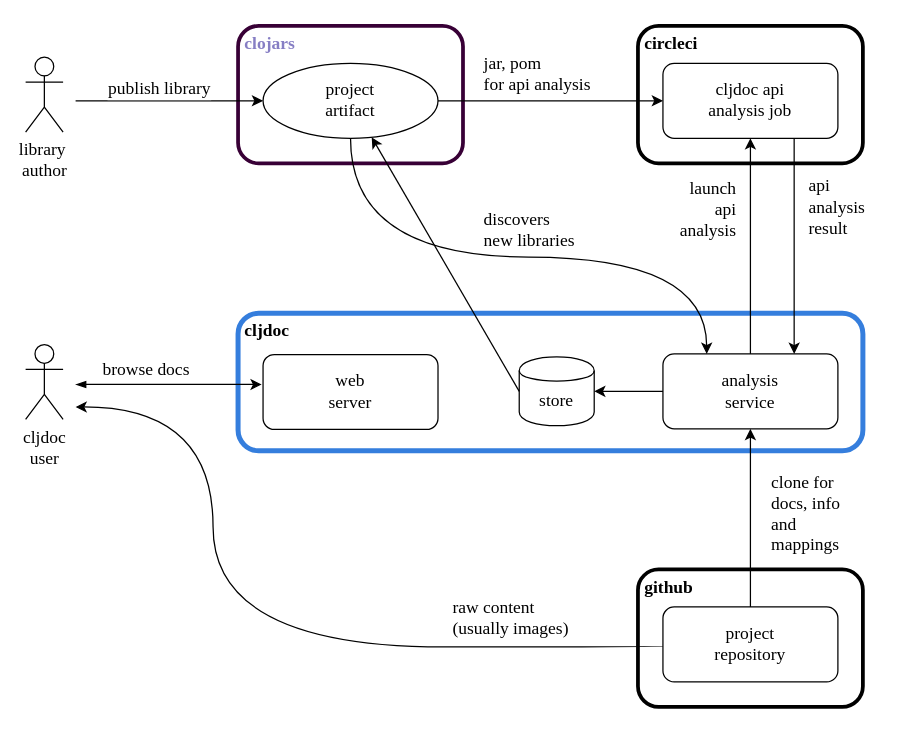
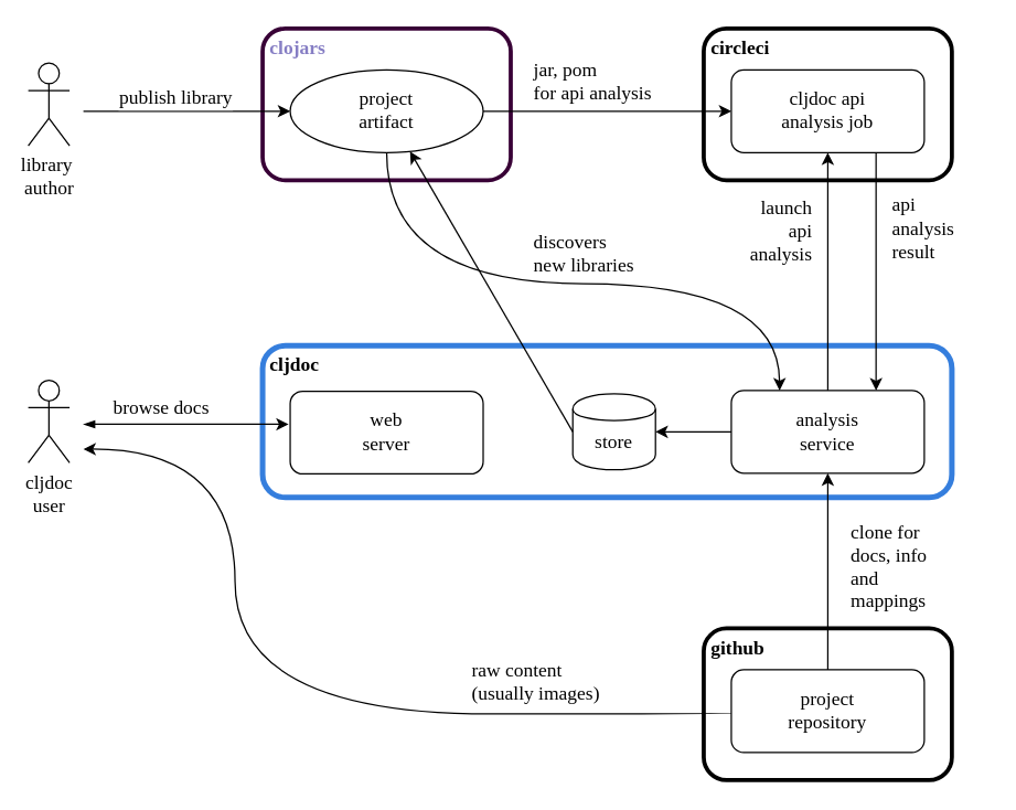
  <mxCell id="0" />
  <mxCell id="1" parent="0" />
  <mxCell id="2" value="library&amp;nbsp;&lt;br style=&quot;font-size: 14px;&quot;&gt;author" style="shape=umlActor;verticalLabelPosition=bottom;labelBackgroundColor=#ffffff;verticalAlign=top;html=1;fontFamily=Verdana;fontSize=14;" parent="1" vertex="1"><mxGeometry x="20" y="45" width="30" height="60" as="geometry" /></mxCell>
  <mxCell id="3" value="cljdoc&lt;br style=&quot;font-size: 14px;&quot;&gt;user" style="shape=umlActor;verticalLabelPosition=bottom;labelBackgroundColor=#ffffff;verticalAlign=top;html=1;outlineConnect=0;fontFamily=Verdana;fontSize=14;" parent="1" vertex="1"><mxGeometry x="20" y="275" width="30" height="60" as="geometry" /></mxCell>
  <mxCell id="4" value="&lt;font color=&quot;#867ec4&quot;&gt;&amp;nbsp;&lt;b&gt;clojars&lt;/b&gt;&lt;/font&gt;" style="rounded=1;whiteSpace=wrap;html=1;align=left;horizontal=1;verticalAlign=top;fontFamily=Verdana;fontSize=14;fillColor=none;strokeWidth=3;strokeColor=#380036;" parent="1" vertex="1"><mxGeometry x="190" y="20" width="180" height="110" as="geometry" /></mxCell>
  <mxCell id="5" value="project&lt;br style=&quot;font-size: 14px;&quot;&gt;artifact" style="ellipse;whiteSpace=wrap;html=1;fontFamily=Verdana;fontSize=14;" parent="1" vertex="1"><mxGeometry x="210" y="50" width="140" height="60" as="geometry" /></mxCell>
  <mxCell id="6" value="" style="endArrow=classic;html=1;entryX=0;entryY=0.5;entryDx=0;entryDy=0;fontFamily=Verdana;fontSize=14;" parent="1" target="5" edge="1"><mxGeometry width="50" height="50" relative="1" as="geometry"><mxPoint x="60" y="80" as="sourcePoint" /><mxPoint x="70" y="500" as="targetPoint" /></mxGeometry></mxCell>
  <mxCell id="7" value="publish library" style="text;html=1;resizable=0;points=[];align=center;verticalAlign=middle;labelBackgroundColor=#ffffff;fontFamily=Verdana;fontSize=14;" parent="6" vertex="1" connectable="0"><mxGeometry x="-0.267" y="-1" relative="1" as="geometry"><mxPoint x="11" y="-11" as="offset" /></mxGeometry></mxCell>
  <mxCell id="8" value="&lt;b&gt;&amp;nbsp;circleci&lt;/b&gt;" style="rounded=1;whiteSpace=wrap;html=1;align=left;horizontal=1;verticalAlign=top;fontFamily=Verdana;fontSize=14;fillColor=none;strokeWidth=3;" parent="1" vertex="1"><mxGeometry x="510" y="20" width="180" height="110" as="geometry" /></mxCell>
  <mxCell id="9" value="cljdoc api&lt;br style=&quot;font-size: 14px&quot;&gt;analysis job" style="rounded=1;whiteSpace=wrap;html=1;fontFamily=Verdana;fontSize=14;" parent="1" vertex="1"><mxGeometry x="530" y="50" width="140" height="60" as="geometry" /></mxCell>
  <mxCell id="10" value="" style="endArrow=classic;html=1;exitX=1;exitY=0.5;exitDx=0;exitDy=0;entryX=0;entryY=0.5;entryDx=0;entryDy=0;fontFamily=Verdana;fontSize=14;" parent="1" source="5" target="9" edge="1"><mxGeometry width="50" height="50" relative="1" as="geometry"><mxPoint x="20" y="550" as="sourcePoint" /><mxPoint x="70" y="500" as="targetPoint" /></mxGeometry></mxCell>
  <mxCell id="11" value="jar, pom&lt;br style=&quot;font-size: 14px&quot;&gt;for api analysis" style="text;html=1;resizable=0;points=[];autosize=1;align=left;verticalAlign=top;spacingTop=-4;fontFamily=Verdana;fontSize=14;" parent="1" vertex="1"><mxGeometry x="385" y="40" width="120" height="40" as="geometry" /></mxCell>
  <mxCell id="12" value="&lt;b&gt;&amp;nbsp;cljdoc&lt;/b&gt;" style="rounded=1;whiteSpace=wrap;html=1;align=left;horizontal=1;verticalAlign=top;fontFamily=Verdana;fontSize=14;strokeColor=#357edd;strokeWidth=4;" parent="1" vertex="1"><mxGeometry x="190" y="250" width="500" height="110" as="geometry" /></mxCell>
  <mxCell id="13" value="" style="endArrow=classic;html=1;fontFamily=Verdana;fontSize=14;entryX=-0.008;entryY=0.4;entryDx=0;entryDy=0;entryPerimeter=0;startArrow=blockThin;startFill=1;" parent="1" target="14" edge="1"><mxGeometry width="50" height="50" relative="1" as="geometry"><mxPoint x="60" y="307" as="sourcePoint" /><mxPoint x="60" y="395" as="targetPoint" /></mxGeometry></mxCell>
  <mxCell id="14" value="web&lt;br&gt;server" style="rounded=1;whiteSpace=wrap;html=1;fontFamily=Verdana;fontSize=14;" parent="1" vertex="1"><mxGeometry x="210" y="283" width="140" height="60" as="geometry" /></mxCell>
  <mxCell id="15" value="store" style="shape=cylinder;whiteSpace=wrap;html=1;boundedLbl=1;backgroundOutline=1;fontFamily=Verdana;fontSize=14;" parent="1" vertex="1"><mxGeometry x="415" y="285" width="60" height="55" as="geometry" /></mxCell>
  <mxCell id="16" style="edgeStyle=orthogonalEdgeStyle;rounded=0;orthogonalLoop=1;jettySize=auto;html=1;exitX=0.5;exitY=0;exitDx=0;exitDy=0;entryX=0.5;entryY=1;entryDx=0;entryDy=0;" edge="1" parent="1" source="17" target="9"><mxGeometry relative="1" as="geometry" /></mxCell>
  <mxCell id="17" value="analysis &lt;br&gt;service" style="rounded=1;whiteSpace=wrap;html=1;fontFamily=Verdana;fontSize=14;" parent="1" vertex="1"><mxGeometry x="530" y="282.5" width="140" height="60" as="geometry" /></mxCell>
  <mxCell id="18" value="" style="endArrow=classic;html=1;fontFamily=Verdana;fontSize=14;exitX=0;exitY=0.5;exitDx=0;exitDy=0;entryX=1;entryY=0.5;entryDx=0;entryDy=0;" parent="1" source="17" target="15" edge="1"><mxGeometry width="50" height="50" relative="1" as="geometry"><mxPoint x="10" y="445" as="sourcePoint" /><mxPoint x="480" y="313" as="targetPoint" /></mxGeometry></mxCell>
  <mxCell id="19" value="" style="endArrow=classic;html=1;fontFamily=Verdana;fontSize=14;exitX=0;exitY=0.5;exitDx=0;exitDy=0;" parent="1" source="15" target="5" edge="1"><mxGeometry width="50" height="50" relative="1" as="geometry"><mxPoint x="10" y="445" as="sourcePoint" /><mxPoint x="60" y="395" as="targetPoint" /></mxGeometry></mxCell>
  <mxCell id="20" value="discovers&lt;br&gt;new libraries" style="text;html=1;resizable=0;points=[];autosize=1;align=left;verticalAlign=top;spacingTop=-4;fontSize=14;fontFamily=Verdana;" parent="1" vertex="1"><mxGeometry x="385" y="165" width="110" height="40" as="geometry" /></mxCell>
  <mxCell id="21" style="edgeStyle=orthogonalEdgeStyle;rounded=0;orthogonalLoop=1;jettySize=auto;html=1;entryX=0.25;entryY=0;entryDx=0;entryDy=0;fontFamily=Verdana;fontSize=14;curved=1;exitX=0.5;exitY=1;exitDx=0;exitDy=0;" parent="1" source="5" target="17" edge="1"><mxGeometry relative="1" as="geometry"><mxPoint x="280" y="115" as="sourcePoint" /><Array as="points"><mxPoint x="280" y="205" /><mxPoint x="565" y="205" /></Array></mxGeometry></mxCell>
  <mxCell id="22" value="launch&lt;br&gt;api&lt;br&gt;analysis&lt;br&gt;" style="text;html=1;resizable=0;points=[];autosize=1;align=right;verticalAlign=top;spacingTop=-4;fontSize=14;fontFamily=Verdana;" parent="1" vertex="1"><mxGeometry x="520" y="140" width="70" height="50" as="geometry" /></mxCell>
  <mxCell id="23" value="api&lt;br&gt;analysis&lt;br&gt;result" style="text;html=1;resizable=0;points=[];autosize=1;align=left;verticalAlign=top;spacingTop=-4;fontSize=14;fontFamily=Verdana;" parent="1" vertex="1"><mxGeometry x="645" y="137.5" width="70" height="50" as="geometry" /></mxCell>
  <mxCell id="24" value="clone for&lt;br&gt;docs, info&lt;br&gt;and &lt;br&gt;mappings" style="text;html=1;resizable=0;points=[];autosize=1;align=left;verticalAlign=top;spacingTop=-4;fontSize=14;fontFamily=Verdana;" parent="1" vertex="1"><mxGeometry x="615" y="375" width="80" height="70" as="geometry" /></mxCell>
  <mxCell id="25" value="browse docs" style="text;html=1;resizable=0;points=[];autosize=1;align=left;verticalAlign=top;spacingTop=-4;fontSize=14;fontFamily=Verdana;" parent="1" vertex="1"><mxGeometry x="80" y="285" width="100" height="20" as="geometry" /></mxCell>
  <mxCell id="26" value="" style="endArrow=classic;html=1;fontFamily=Verdana;fontSize=14;exitX=0;exitY=0.5;exitDx=0;exitDy=0;edgeStyle=orthogonalEdgeStyle;curved=1;" parent="1" source="29" edge="1"><mxGeometry width="50" height="50" relative="1" as="geometry"><mxPoint x="10" y="635" as="sourcePoint" /><mxPoint x="60" y="325" as="targetPoint" /><Array as="points"><mxPoint x="540" y="517" /><mxPoint x="170" y="517" /><mxPoint x="170" y="325" /></Array></mxGeometry></mxCell>
- <mxCell id="27" value="raw content &lt;br&gt;(usually images)" style="text;html=1;resizable=0;points=[];autosize=1;align=left;verticalAlign=top;spacingTop=-4;fontSize=14;fontFamily=Verdana;" parent="1" vertex="1"><mxGeometry x="360" y="475" width="130" height="40" as="geometry" /></mxCell>
+ <mxCell id="27" value="raw content &lt;br&gt;(usually images)" style="text;html=1;resizable=0;points=[];autosize=1;align=left;verticalAlign=top;spacingTop=-4;fontSize=14;fontFamily=Verdana;" parent="1" vertex="1"><mxGeometry x="340" y="475" width="130" height="40" as="geometry" /></mxCell>
  <mxCell id="28" value="&amp;nbsp;&lt;b&gt;github&lt;/b&gt;" style="rounded=1;whiteSpace=wrap;html=1;align=left;horizontal=1;verticalAlign=top;fontFamily=Verdana;fontSize=14;fillColor=none;strokeWidth=3;" parent="1" vertex="1"><mxGeometry x="510" y="455" width="180" height="110" as="geometry" /></mxCell>
  <mxCell id="29" value="project&lt;br&gt;repository" style="rounded=1;whiteSpace=wrap;html=1;fontFamily=Verdana;fontSize=14;" parent="1" vertex="1"><mxGeometry x="530" y="485" width="140" height="60" as="geometry" /></mxCell>
  <mxCell id="30" value="" style="endArrow=classic;html=1;exitX=0.5;exitY=0;exitDx=0;exitDy=0;entryX=0.5;entryY=1;entryDx=0;entryDy=0;" edge="1" parent="1" source="29" target="17"><mxGeometry width="50" height="50" relative="1" as="geometry"><mxPoint x="10" y="635" as="sourcePoint" /><mxPoint x="60" y="585" as="targetPoint" /></mxGeometry></mxCell>
  <mxCell id="31" style="edgeStyle=orthogonalEdgeStyle;rounded=0;orthogonalLoop=1;jettySize=auto;html=1;exitX=0.75;exitY=1;exitDx=0;exitDy=0;entryX=0.75;entryY=0;entryDx=0;entryDy=0;" edge="1" parent="1" source="9" target="17"><mxGeometry relative="1" as="geometry" /></mxCell>
